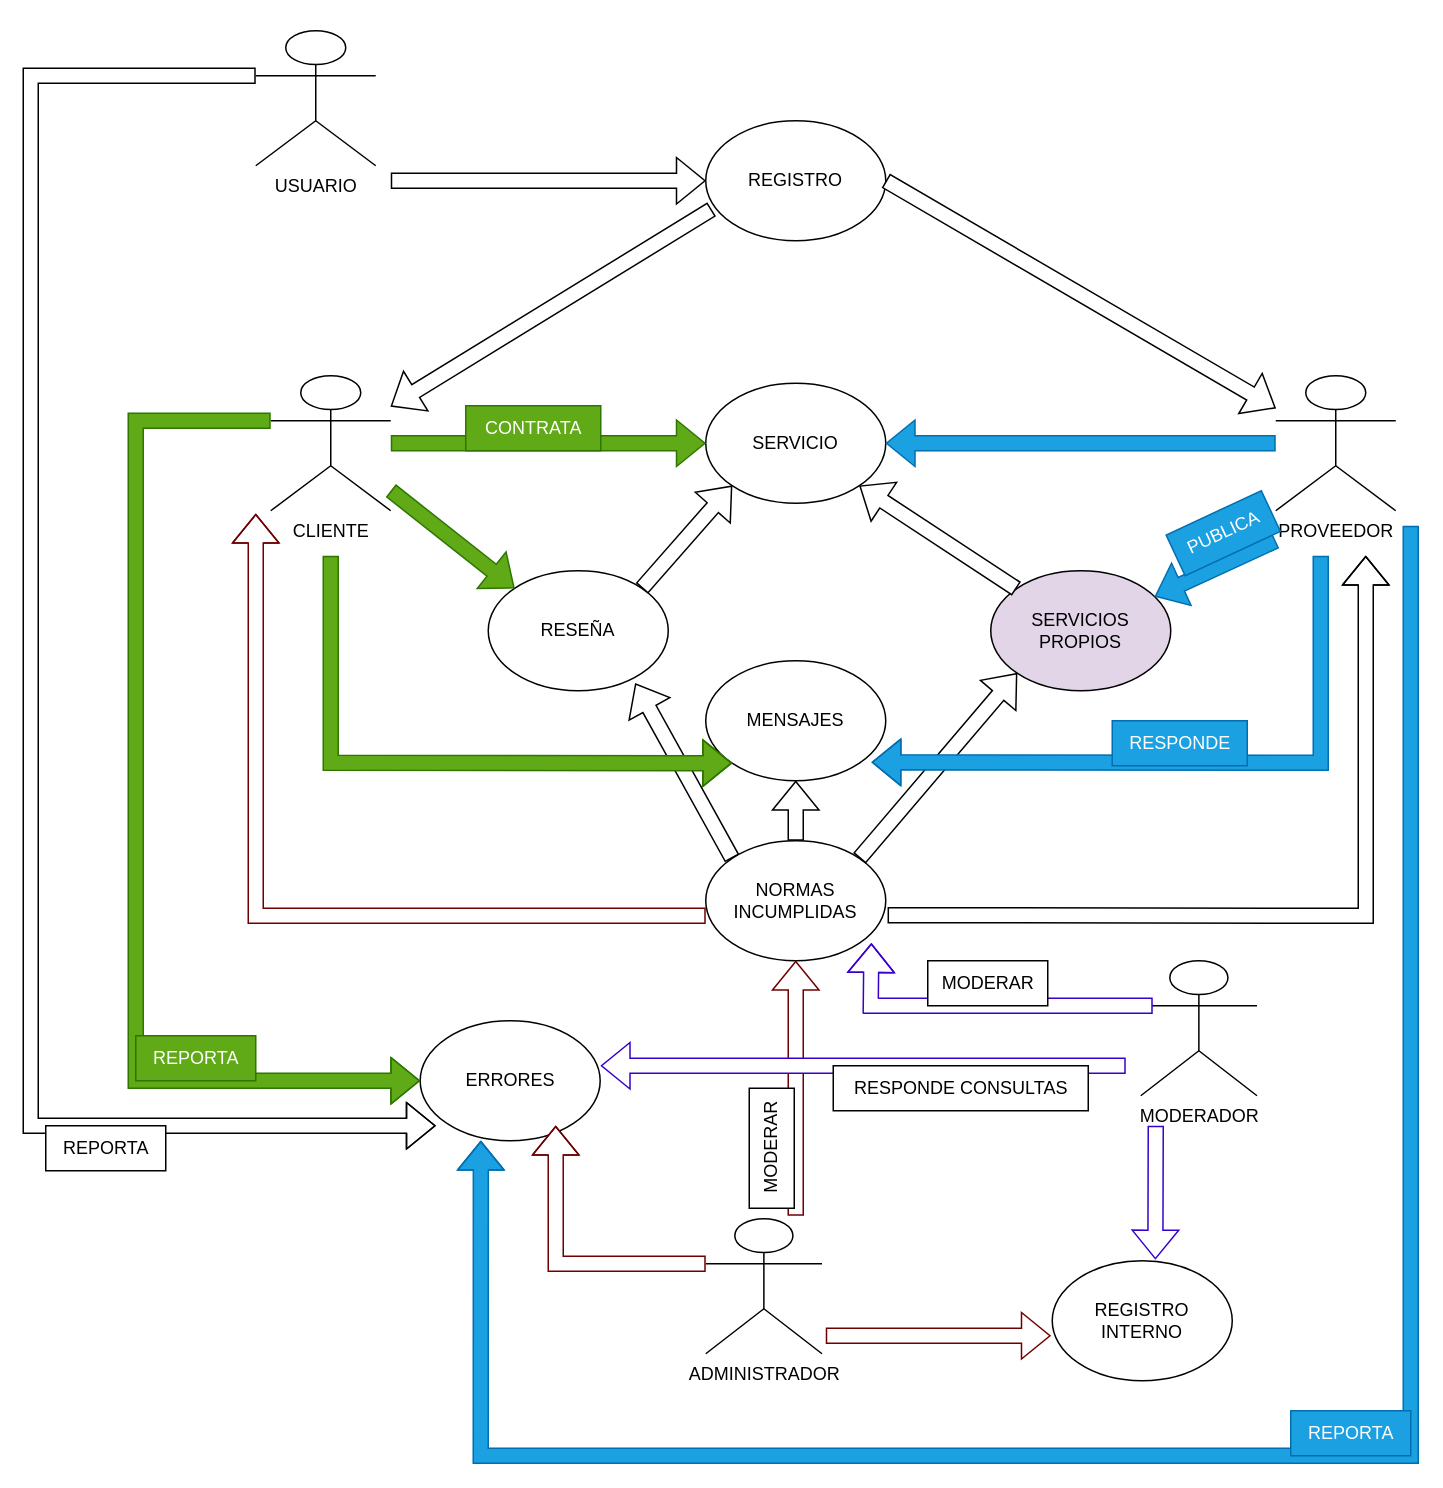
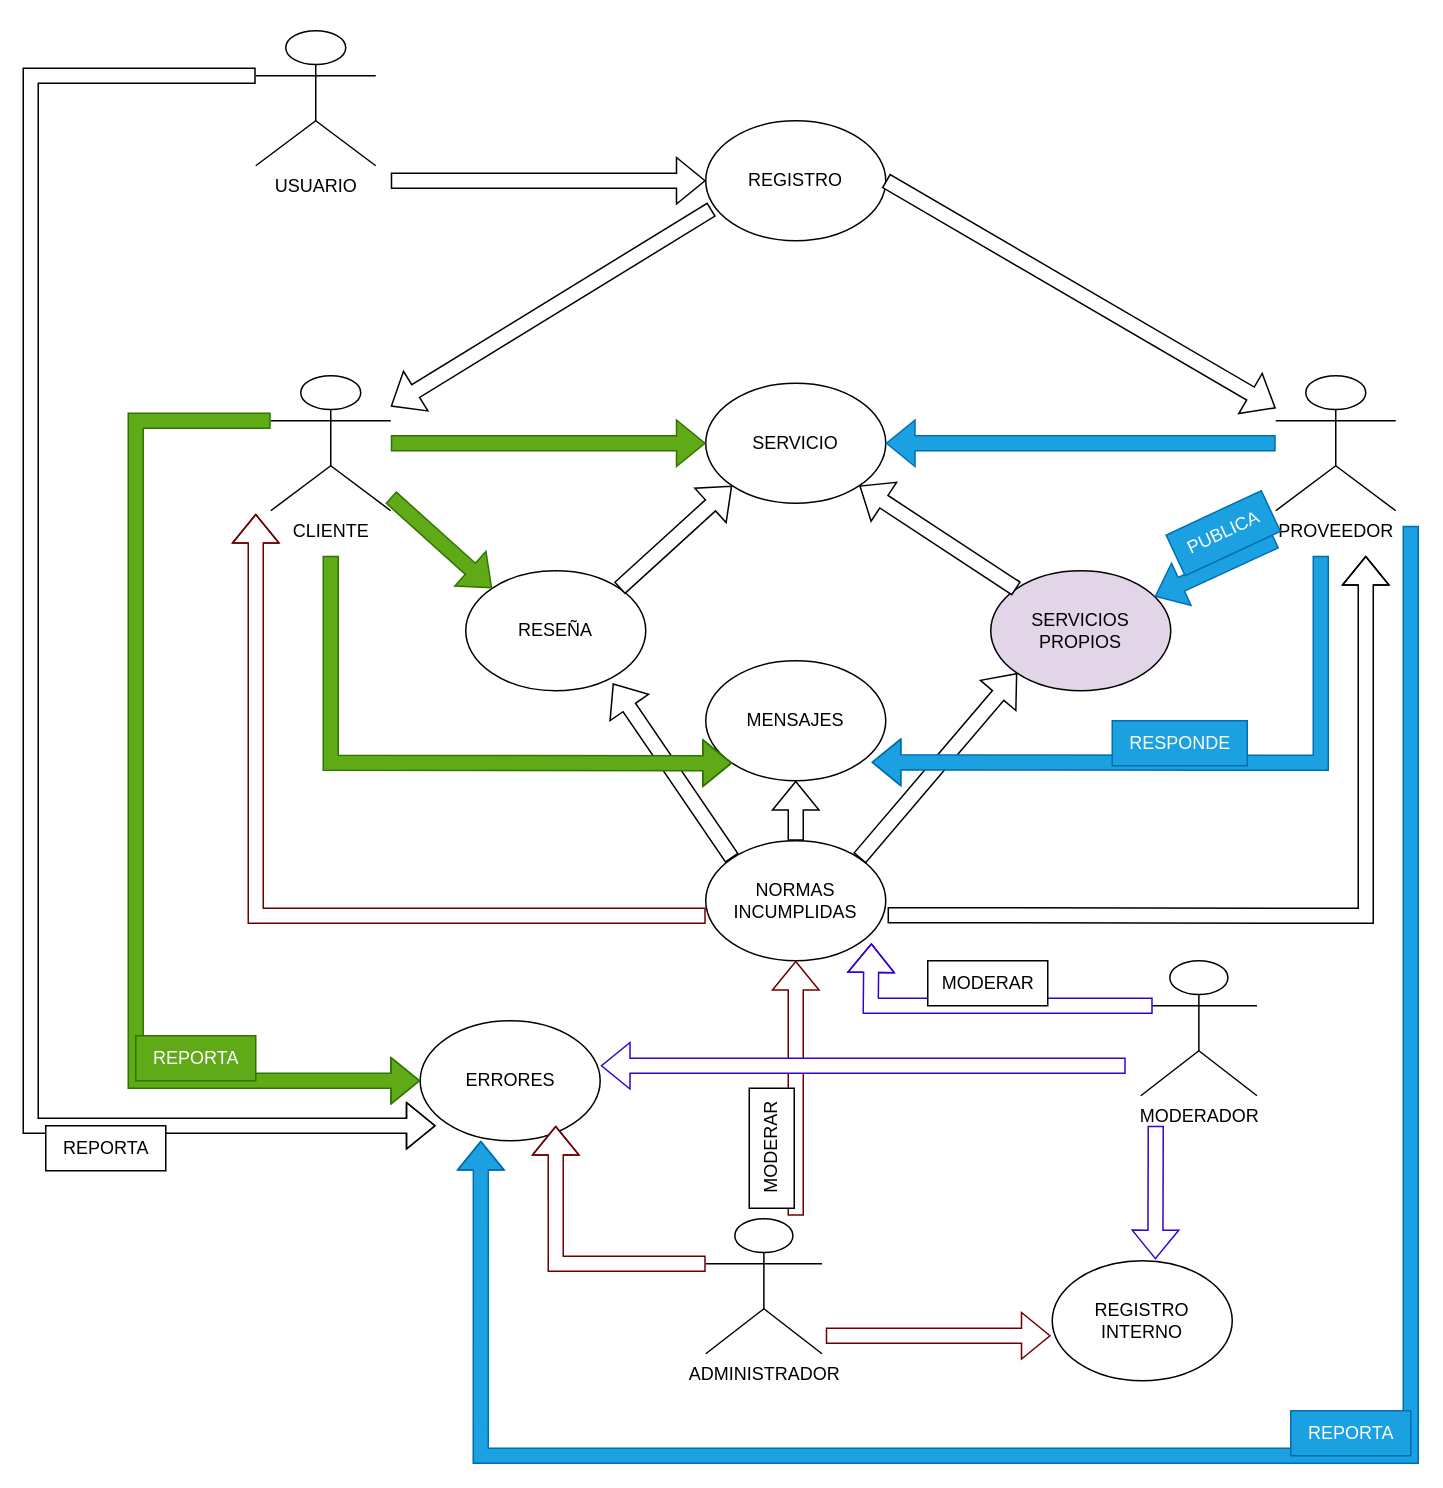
  <mxCell id="0" />
  <mxCell id="1" parent="0" />
  <mxCell id="2" value="CLIENTE" style="shape=umlActor;verticalLabelPosition=bottom;verticalAlign=top;html=1;outlineConnect=0;" vertex="1" parent="1"><mxGeometry x="180" y="250" width="80" height="90" as="geometry" /></mxCell>
  <mxCell id="3" value="PROVEEDOR" style="shape=umlActor;verticalLabelPosition=bottom;verticalAlign=top;html=1;outlineConnect=0;" vertex="1" parent="1"><mxGeometry x="850" y="250" width="80" height="90" as="geometry" /></mxCell>
  <mxCell id="4" value="MODERADOR" style="shape=umlActor;verticalLabelPosition=bottom;verticalAlign=top;html=1;outlineConnect=0;" vertex="1" parent="1"><mxGeometry x="760" y="640" width="77.5" height="90" as="geometry" /></mxCell>
  <mxCell id="5" value="SERVICIO" style="ellipse;whiteSpace=wrap;html=1;" vertex="1" parent="1"><mxGeometry x="470" y="255" width="120" height="80" as="geometry" /></mxCell>
  <mxCell id="6" value="" style="shape=flexArrow;endArrow=classic;html=1;rounded=0;fillColor=#60a917;strokeColor=#2D7600;" edge="1" parent="1" source="2"><mxGeometry width="50" height="50" relative="1" as="geometry"><mxPoint x="430" y="370" as="sourcePoint" /><mxPoint x="470" y="295" as="targetPoint" /></mxGeometry></mxCell>
- <mxCell id="7" value="CONTRATA" style="text;html=1;align=center;verticalAlign=middle;resizable=0;points=[];autosize=1;strokeColor=#2D7600;fillColor=#60a917;fontColor=#ffffff;" vertex="1" parent="1"><mxGeometry x="310" y="270" width="90" height="30" as="geometry" /></mxCell>
  <mxCell id="8" value="" style="shape=flexArrow;endArrow=classic;html=1;rounded=0;entryX=1;entryY=0.5;entryDx=0;entryDy=0;fillColor=#1ba1e2;strokeColor=#006EAF;" edge="1" parent="1" source="3" target="5"><mxGeometry width="50" height="50" relative="1" as="geometry"><mxPoint x="630" y="300" as="sourcePoint" /><mxPoint x="840" y="300" as="targetPoint" /></mxGeometry></mxCell>
  <mxCell id="9" value="SERVICIOS PROPIOS" style="ellipse;whiteSpace=wrap;html=1;fillColor=#e1d5e7;" vertex="1" parent="1"><mxGeometry x="660" y="380" width="120" height="80" as="geometry" /></mxCell>
  <mxCell id="10" value="" style="shape=flexArrow;endArrow=classic;html=1;rounded=0;fillColor=#1ba1e2;strokeColor=#006EAF;" edge="1" parent="1" target="9"><mxGeometry width="50" height="50" relative="1" as="geometry"><mxPoint x="850" y="360" as="sourcePoint" /><mxPoint x="790" y="340" as="targetPoint" /></mxGeometry></mxCell>
  <mxCell id="11" value="PUBLICA" style="text;html=1;align=center;verticalAlign=middle;resizable=0;points=[];autosize=1;strokeColor=#006EAF;fillColor=#1ba1e2;rotation=-25;fontColor=#ffffff;" vertex="1" parent="1"><mxGeometry x="780" y="340" width="70" height="30" as="geometry" /></mxCell>
- <mxCell id="12" value="RESEÑA" style="ellipse;whiteSpace=wrap;html=1;" vertex="1" parent="1"><mxGeometry x="325" y="380" width="120" height="80" as="geometry" /></mxCell>
+ <mxCell id="12" value="RESEÑA" style="ellipse;whiteSpace=wrap;html=1;" vertex="1" parent="1"><mxGeometry x="310" y="380" width="120" height="80" as="geometry" /></mxCell>
  <mxCell id="13" value="" style="shape=flexArrow;endArrow=classic;html=1;rounded=0;entryX=0;entryY=0;entryDx=0;entryDy=0;fillColor=#60a917;strokeColor=#2D7600;" edge="1" parent="1" source="2" target="12"><mxGeometry width="50" height="50" relative="1" as="geometry"><mxPoint x="300" y="380" as="sourcePoint" /><mxPoint x="510" y="380" as="targetPoint" /></mxGeometry></mxCell>
  <mxCell id="14" value="" style="shape=flexArrow;endArrow=classic;html=1;rounded=0;exitX=1;exitY=0;exitDx=0;exitDy=0;entryX=0;entryY=1;entryDx=0;entryDy=0;fillColor=light-dark(#FFFFFF,#66FF66);" edge="1" parent="1" source="12" target="5"><mxGeometry width="50" height="50" relative="1" as="geometry"><mxPoint x="430" y="350" as="sourcePoint" /><mxPoint x="640" y="350" as="targetPoint" /></mxGeometry></mxCell>
  <mxCell id="15" value="ADMINISTRADOR" style="shape=umlActor;verticalLabelPosition=bottom;verticalAlign=top;html=1;outlineConnect=0;" vertex="1" parent="1"><mxGeometry x="470" y="812" width="77.5" height="90" as="geometry" /></mxCell>
  <mxCell id="16" value="NORMAS INCUMPLIDAS" style="ellipse;whiteSpace=wrap;html=1;" vertex="1" parent="1"><mxGeometry x="470" y="560" width="120" height="80" as="geometry" /></mxCell>
  <mxCell id="17" value="" style="shape=flexArrow;endArrow=classic;html=1;rounded=0;entryX=0.817;entryY=0.938;entryDx=0;entryDy=0;exitX=0;exitY=0;exitDx=0;exitDy=0;entryPerimeter=0;fillColor=light-dark(#FFFFFF,#FF66FF);" edge="1" parent="1" source="16" target="12"><mxGeometry width="50" height="50" relative="1" as="geometry"><mxPoint x="440" y="520" as="sourcePoint" /><mxPoint x="518" y="584" as="targetPoint" /></mxGeometry></mxCell>
  <mxCell id="18" value="" style="shape=flexArrow;endArrow=classic;html=1;rounded=0;entryX=0;entryY=1;entryDx=0;entryDy=0;exitX=1;exitY=0;exitDx=0;exitDy=0;fillColor=light-dark(#FFFFFF,#FF66FF);" edge="1" parent="1" source="16" target="9"><mxGeometry width="50" height="50" relative="1" as="geometry"><mxPoint x="560" y="530" as="sourcePoint" /><mxPoint x="638" y="594" as="targetPoint" /></mxGeometry></mxCell>
  <mxCell id="19" value="" style="shape=flexArrow;endArrow=classic;html=1;rounded=0;entryX=1;entryY=1;entryDx=0;entryDy=0;exitX=0;exitY=0.333;exitDx=0;exitDy=0;exitPerimeter=0;fillColor=light-dark(#FFFFFF,#FF0080);strokeColor=#3700CC;" edge="1" parent="1"><mxGeometry width="50" height="50" relative="1" as="geometry"><mxPoint x="768" y="670" as="sourcePoint" /><mxPoint x="580.426" y="628.284" as="targetPoint" /><Array as="points"><mxPoint x="580" y="670" /></Array></mxGeometry></mxCell>
  <mxCell id="20" value="" style="shape=flexArrow;endArrow=classic;html=1;rounded=0;entryX=0.5;entryY=1;entryDx=0;entryDy=0;fillColor=light-dark(#FFFFFF,#FF3333);strokeColor=#6F0000;" edge="1" parent="1" target="16"><mxGeometry width="50" height="50" relative="1" as="geometry"><mxPoint x="530" y="810" as="sourcePoint" /><mxPoint x="520" y="742" as="targetPoint" /></mxGeometry></mxCell>
  <mxCell id="21" value="REGISTRO" style="ellipse;whiteSpace=wrap;html=1;" vertex="1" parent="1"><mxGeometry x="470" y="80" width="120" height="80" as="geometry" /></mxCell>
  <mxCell id="22" value="" style="shape=flexArrow;endArrow=classic;html=1;rounded=0;exitX=0.033;exitY=0.738;exitDx=0;exitDy=0;exitPerimeter=0;fillColor=light-dark(#FFFFFF,#FFD966);gradientColor=none;" edge="1" parent="1" source="21" target="2"><mxGeometry width="50" height="50" relative="1" as="geometry"><mxPoint x="310" y="240" as="sourcePoint" /><mxPoint x="360" y="190" as="targetPoint" /></mxGeometry></mxCell>
  <mxCell id="23" value="USUARIO" style="shape=umlActor;verticalLabelPosition=bottom;verticalAlign=top;html=1;outlineConnect=0;" vertex="1" parent="1"><mxGeometry x="170" y="20" width="80" height="90" as="geometry" /></mxCell>
  <mxCell id="24" value="" style="shape=flexArrow;endArrow=classic;html=1;rounded=0;exitX=1;exitY=0.5;exitDx=0;exitDy=0;fillColor=light-dark(#FFFFFF,#FFD966);" edge="1" parent="1" source="21" target="3"><mxGeometry width="50" height="50" relative="1" as="geometry"><mxPoint x="680" y="110" as="sourcePoint" /><mxPoint x="864" y="214" as="targetPoint" /></mxGeometry></mxCell>
  <mxCell id="25" value="" style="shape=flexArrow;endArrow=classic;html=1;rounded=0;entryX=1;entryY=1;entryDx=0;entryDy=0;fillColor=light-dark(#FFFFFF,#66FFFF);" edge="1" parent="1" source="9" target="5"><mxGeometry width="50" height="50" relative="1" as="geometry"><mxPoint x="727" y="340" as="sourcePoint" /><mxPoint x="610" y="381" as="targetPoint" /></mxGeometry></mxCell>
  <mxCell id="26" value="MENSAJES" style="ellipse;whiteSpace=wrap;html=1;" vertex="1" parent="1"><mxGeometry x="470" y="440" width="120" height="80" as="geometry" /></mxCell>
  <mxCell id="27" value="" style="shape=flexArrow;endArrow=classic;html=1;rounded=0;exitX=0.5;exitY=0;exitDx=0;exitDy=0;entryX=0.5;entryY=1;entryDx=0;entryDy=0;fillColor=light-dark(#FFFFFF,#FF66FF);" edge="1" parent="1" source="16" target="26"><mxGeometry width="50" height="50" relative="1" as="geometry"><mxPoint x="500" y="490" as="sourcePoint" /><mxPoint x="550" y="440" as="targetPoint" /></mxGeometry></mxCell>
  <mxCell id="28" value="" style="shape=flexArrow;endArrow=classic;html=1;rounded=0;entryX=0;entryY=1;entryDx=0;entryDy=0;fillColor=#60a917;strokeColor=#2D7600;" edge="1" parent="1" target="26"><mxGeometry width="50" height="50" relative="1" as="geometry"><mxPoint x="220" y="370" as="sourcePoint" /><mxPoint x="220" y="550" as="targetPoint" /><Array as="points"><mxPoint x="220" y="508" /></Array></mxGeometry></mxCell>
  <mxCell id="29" value="" style="shape=flexArrow;endArrow=classic;html=1;rounded=0;entryX=0.921;entryY=0.846;entryDx=0;entryDy=0;entryPerimeter=0;fillColor=#1ba1e2;strokeColor=#006EAF;" edge="1" parent="1" target="26"><mxGeometry width="50" height="50" relative="1" as="geometry"><mxPoint x="880" y="370" as="sourcePoint" /><mxPoint x="880" y="530" as="targetPoint" /><Array as="points"><mxPoint x="880" y="508" /></Array></mxGeometry></mxCell>
  <mxCell id="30" value="RESPONDE" style="text;html=1;align=center;verticalAlign=middle;resizable=0;points=[];autosize=1;strokeColor=#006EAF;fillColor=#1ba1e2;fontColor=#ffffff;" vertex="1" parent="1"><mxGeometry x="741" y="480" width="90" height="30" as="geometry" /></mxCell>
  <mxCell id="31" value="" style="shape=flexArrow;endArrow=classic;html=1;rounded=0;strokeColor=#000000;fillColor=light-dark(#FFFFFF,#A680B8);" edge="1" parent="1" target="21"><mxGeometry width="50" height="50" relative="1" as="geometry"><mxPoint x="260" y="120" as="sourcePoint" /><mxPoint x="470" y="-30" as="targetPoint" /></mxGeometry></mxCell>
  <mxCell id="32" value="ERRORES" style="ellipse;whiteSpace=wrap;html=1;" vertex="1" parent="1"><mxGeometry x="279.62" y="680" width="120" height="80" as="geometry" /></mxCell>
  <mxCell id="33" value="" style="shape=flexArrow;endArrow=classic;html=1;rounded=0;exitX=0;exitY=0.333;exitDx=0;exitDy=0;exitPerimeter=0;entryX=0.753;entryY=0.875;entryDx=0;entryDy=0;entryPerimeter=0;fillColor=light-dark(#FFFFFF,#FF3333);strokeColor=#6F0000;" edge="1" parent="1" source="15" target="32"><mxGeometry width="50" height="50" relative="1" as="geometry"><mxPoint x="470" y="822" as="sourcePoint" /><mxPoint x="370" y="770" as="targetPoint" /><Array as="points"><mxPoint x="370" y="842" /></Array></mxGeometry></mxCell>
  <mxCell id="34" value="MODERAR" style="text;html=1;align=center;verticalAlign=middle;resizable=0;points=[];autosize=1;strokeColor=default;fillColor=light-dark(#FFFFFF,#FF0080);" vertex="1" parent="1"><mxGeometry x="618" y="640" width="80" height="30" as="geometry" /></mxCell>
  <mxCell id="35" value="MODERAR" style="text;html=1;align=center;verticalAlign=middle;resizable=0;points=[];autosize=1;strokeColor=default;fillColor=light-dark(#FFFFFF,#FF3333);rotation=-90;" vertex="1" parent="1"><mxGeometry x="474" y="750" width="80" height="30" as="geometry" /></mxCell>
  <mxCell id="36" value="" style="shape=flexArrow;endArrow=classic;html=1;rounded=0;entryX=1.01;entryY=0.62;entryDx=0;entryDy=0;entryPerimeter=0;exitX=1.01;exitY=0.62;exitDx=0;exitDy=0;exitPerimeter=0;fillColor=light-dark(#FFFFFF,#FF66FF);" edge="1" parent="1" source="16"><mxGeometry width="50" height="50" relative="1" as="geometry"><mxPoint x="620" y="610" as="sourcePoint" /><mxPoint x="910" y="370" as="targetPoint" /><Array as="points"><mxPoint x="910" y="610" /></Array></mxGeometry></mxCell>
  <mxCell id="37" value="" style="shape=flexArrow;endArrow=classic;html=1;rounded=0;entryX=0;entryY=0.625;entryDx=0;entryDy=0;entryPerimeter=0;exitX=0;exitY=0.625;exitDx=0;exitDy=0;exitPerimeter=0;fillColor=light-dark(#FFFFFF,#FF66FF);strokeColor=#6F0000;" edge="1" parent="1" source="16"><mxGeometry width="50" height="50" relative="1" as="geometry"><mxPoint x="438" y="510" as="sourcePoint" /><mxPoint x="170" y="342" as="targetPoint" /><Array as="points"><mxPoint x="170" y="610" /></Array></mxGeometry></mxCell>
  <mxCell id="38" value="" style="shape=flexArrow;endArrow=classic;html=1;rounded=0;entryX=0;entryY=0.5;entryDx=0;entryDy=0;exitX=0;exitY=0.333;exitDx=0;exitDy=0;exitPerimeter=0;fillColor=#60a917;strokeColor=#2D7600;" edge="1" parent="1" source="2" target="32"><mxGeometry width="50" height="50" relative="1" as="geometry"><mxPoint x="360" y="350" as="sourcePoint" /><mxPoint x="628" y="518" as="targetPoint" /><Array as="points"><mxPoint x="90" y="280" /><mxPoint x="90" y="490" /><mxPoint x="90" y="720" /></Array></mxGeometry></mxCell>
  <mxCell id="39" value="" style="shape=flexArrow;endArrow=classic;html=1;rounded=0;fillColor=light-dark(#FFFFFF,#A680B8);strokeColor=default;" edge="1" parent="1"><mxGeometry width="50" height="50" relative="1" as="geometry"><mxPoint x="170" y="50" as="sourcePoint" /><mxPoint x="290" y="750" as="targetPoint" /><Array as="points"><mxPoint x="20" y="50" /><mxPoint x="20" y="270" /><mxPoint x="20" y="750" /></Array></mxGeometry></mxCell>
  <mxCell id="40" value="" style="shape=flexArrow;endArrow=classic;html=1;rounded=0;entryX=0.337;entryY=1;entryDx=0;entryDy=0;entryPerimeter=0;fillColor=#1ba1e2;strokeColor=#006EAF;" edge="1" parent="1" target="32"><mxGeometry width="50" height="50" relative="1" as="geometry"><mxPoint x="940" y="350" as="sourcePoint" /><mxPoint x="340" y="800" as="targetPoint" /><Array as="points"><mxPoint x="940" y="430" /><mxPoint x="940" y="650" /><mxPoint x="940" y="970" /><mxPoint x="630" y="970" /><mxPoint x="320" y="970" /></Array></mxGeometry></mxCell>
  <mxCell id="41" value="REPORTA" style="text;html=1;align=center;verticalAlign=middle;resizable=0;points=[];autosize=1;strokeColor=#006EAF;fillColor=#1ba1e2;fontColor=#ffffff;" vertex="1" parent="1"><mxGeometry x="860" y="940" width="80" height="30" as="geometry" /></mxCell>
  <mxCell id="42" value="REPORTA" style="text;html=1;align=center;verticalAlign=middle;resizable=0;points=[];autosize=1;strokeColor=default;fillColor=light-dark(#FFFFFF,#A680B8);" vertex="1" parent="1"><mxGeometry x="30" y="750" width="80" height="30" as="geometry" /></mxCell>
  <mxCell id="43" value="REPORTA" style="text;html=1;align=center;verticalAlign=middle;resizable=0;points=[];autosize=1;strokeColor=#2D7600;fillColor=#60a917;fontColor=#ffffff;" vertex="1" parent="1"><mxGeometry x="90" y="690" width="80" height="30" as="geometry" /></mxCell>
  <mxCell id="44" value="REGISTRO INTERNO" style="ellipse;whiteSpace=wrap;html=1;" vertex="1" parent="1"><mxGeometry x="701" y="840" width="120" height="80" as="geometry" /></mxCell>
  <mxCell id="45" value="" style="shape=flexArrow;endArrow=classic;html=1;rounded=0;fillColor=light-dark(#FFFFFF,#FF3333);strokeColor=#6F0000;" edge="1" parent="1"><mxGeometry width="50" height="50" relative="1" as="geometry"><mxPoint x="550" y="890" as="sourcePoint" /><mxPoint x="700" y="890" as="targetPoint" /></mxGeometry></mxCell>
  <mxCell id="46" value="" style="shape=flexArrow;endArrow=classic;html=1;rounded=0;entryX=0.573;entryY=-0.011;entryDx=0;entryDy=0;entryPerimeter=0;fillColor=light-dark(#FFFFFF,#FF0080);strokeColor=#3700CC;" edge="1" parent="1" target="44"><mxGeometry width="50" height="50" relative="1" as="geometry"><mxPoint x="770" y="750" as="sourcePoint" /><mxPoint x="980" y="780" as="targetPoint" /></mxGeometry></mxCell>
  <mxCell id="47" value="" style="shape=flexArrow;endArrow=classic;html=1;rounded=0;fillColor=light-dark(#FFFFFF,#FF0080);strokeColor=#3700CC;" edge="1" parent="1"><mxGeometry width="50" height="50" relative="1" as="geometry"><mxPoint x="750" y="710" as="sourcePoint" /><mxPoint x="400" y="710" as="targetPoint" /></mxGeometry></mxCell>
- <mxCell id="48" value="RESPONDE CONSULTAS" style="text;html=1;align=center;verticalAlign=middle;resizable=0;points=[];autosize=1;strokeColor=default;fillColor=light-dark(#FFFFFF,#FF0080);" vertex="1" parent="1"><mxGeometry x="555" y="710" width="170" height="30" as="geometry" /></mxCell>
